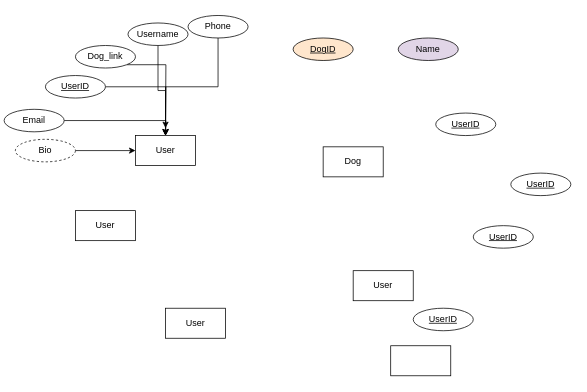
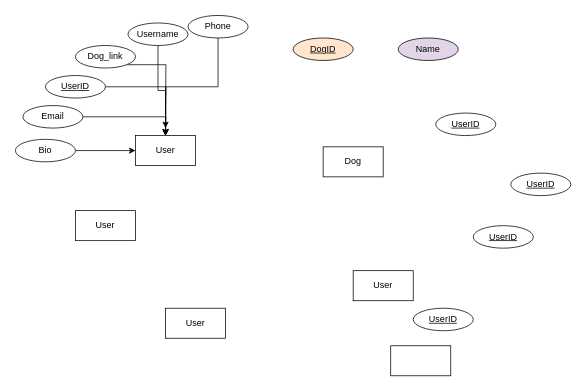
  <mxCell id="0" />
  <mxCell id="1" parent="0" />
  <mxCell id="2" value="User" style="rounded=0;whiteSpace=wrap;html=1;" vertex="1" parent="1"><mxGeometry x="180" y="180" width="80" height="40" as="geometry" /></mxCell>
  <mxCell id="3" value="User" style="rounded=0;whiteSpace=wrap;html=1;" vertex="1" parent="1"><mxGeometry x="100" y="280" width="80" height="40" as="geometry" /></mxCell>
  <mxCell id="4" value="User" style="rounded=0;whiteSpace=wrap;html=1;" vertex="1" parent="1"><mxGeometry x="220" y="410" width="80" height="40" as="geometry" /></mxCell>
  <mxCell id="5" value="User" style="rounded=0;whiteSpace=wrap;html=1;" vertex="1" parent="1"><mxGeometry x="470" y="360" width="80" height="40" as="geometry" /></mxCell>
  <mxCell id="6" value="" style="rounded=0;whiteSpace=wrap;html=1;" vertex="1" parent="1"><mxGeometry x="520" y="460" width="80" height="40" as="geometry" /></mxCell>
  <mxCell id="7" value="Dog" style="rounded=0;whiteSpace=wrap;html=1;" vertex="1" parent="1"><mxGeometry x="430" y="195" width="80" height="40" as="geometry" /></mxCell>
  <mxCell id="8" style="edgeStyle=orthogonalEdgeStyle;rounded=0;orthogonalLoop=1;jettySize=auto;html=1;exitX=1;exitY=0.5;exitDx=0;exitDy=0;" edge="1" parent="1" source="9"><mxGeometry relative="1" as="geometry"><mxPoint x="220" y="180" as="targetPoint" /></mxGeometry></mxCell>
  <mxCell id="9" value="&lt;u&gt;UserID&lt;/u&gt;" style="ellipse;whiteSpace=wrap;html=1;" vertex="1" parent="1"><mxGeometry x="60" y="100" width="80" height="30" as="geometry" /></mxCell>
  <mxCell id="10" style="edgeStyle=orthogonalEdgeStyle;rounded=0;orthogonalLoop=1;jettySize=auto;html=1;exitX=0.5;exitY=1;exitDx=0;exitDy=0;entryX=0.5;entryY=0;entryDx=0;entryDy=0;" edge="1" parent="1" source="11" target="2"><mxGeometry relative="1" as="geometry"><mxPoint x="220" y="150" as="targetPoint" /></mxGeometry></mxCell>
  <mxCell id="11" value="Username" style="ellipse;whiteSpace=wrap;html=1;" vertex="1" parent="1"><mxGeometry x="170" y="30" width="80" height="30" as="geometry" /></mxCell>
  <mxCell id="12" value="&lt;u&gt;UserID&lt;/u&gt;" style="ellipse;whiteSpace=wrap;html=1;" vertex="1" parent="1"><mxGeometry x="630" y="300" width="80" height="30" as="geometry" /></mxCell>
  <mxCell id="13" value="&lt;u&gt;UserID&lt;/u&gt;" style="ellipse;whiteSpace=wrap;html=1;" vertex="1" parent="1"><mxGeometry x="680" y="230" width="80" height="30" as="geometry" /></mxCell>
  <mxCell id="14" value="&lt;u&gt;UserID&lt;/u&gt;" style="ellipse;whiteSpace=wrap;html=1;" vertex="1" parent="1"><mxGeometry x="580" y="150" width="80" height="30" as="geometry" /></mxCell>
  <mxCell id="15" value="&lt;u&gt;UserID&lt;/u&gt;" style="ellipse;whiteSpace=wrap;html=1;" vertex="1" parent="1"><mxGeometry x="550" y="410" width="80" height="30" as="geometry" /></mxCell>
  <mxCell id="16" value="&lt;u&gt;DogID&lt;/u&gt;" style="ellipse;whiteSpace=wrap;html=1;fillColor=#ffe6cc;" vertex="1" parent="1"><mxGeometry x="390" y="50" width="80" height="30" as="geometry" /></mxCell>
  <mxCell id="17" style="edgeStyle=orthogonalEdgeStyle;rounded=0;orthogonalLoop=1;jettySize=auto;html=1;exitX=1;exitY=0.5;exitDx=0;exitDy=0;" edge="1" parent="1" source="18"><mxGeometry relative="1" as="geometry"><mxPoint x="220" y="180" as="targetPoint" /></mxGeometry></mxCell>
- <mxCell id="18" value="Email" style="ellipse;whiteSpace=wrap;html=1;" vertex="1" parent="1"><mxGeometry x="5" y="145" width="80" height="30" as="geometry" /></mxCell>
+ <mxCell id="18" value="Email" style="ellipse;whiteSpace=wrap;html=1;" vertex="1" parent="1"><mxGeometry x="30" y="140" width="80" height="30" as="geometry" /></mxCell>
  <mxCell id="19" style="edgeStyle=orthogonalEdgeStyle;rounded=0;orthogonalLoop=1;jettySize=auto;html=1;exitX=0.5;exitY=1;exitDx=0;exitDy=0;entryX=0.5;entryY=0;entryDx=0;entryDy=0;" edge="1" parent="1" source="20" target="2"><mxGeometry relative="1" as="geometry" /></mxCell>
  <mxCell id="20" value="Phone&lt;span style=&quot;color: rgba(0 , 0 , 0 , 0) ; font-family: monospace ; font-size: 0px&quot;&gt;%3CmxGraphModel%3E%3Croot%3E%3CmxCell%20id%3D%220%22%2F%3E%3CmxCell%20id%3D%221%22%20parent%3D%220%22%2F%3E%3CmxCell%20id%3D%222%22%20value%3D%22Username%22%20style%3D%22ellipse%3BwhiteSpace%3Dwrap%3Bhtml%3D1%3B%22%20vertex%3D%221%22%20parent%3D%221%22%3E%3CmxGeometry%20x%3D%22200%22%20y%3D%2280%22%20width%3D%2280%22%20height%3D%2230%22%20as%3D%22geometry%22%2F%3E%3C%2FmxCell%3E%3C%2Froot%3E%3C%2FmxGraphModel%3E&lt;/span&gt;" style="ellipse;whiteSpace=wrap;html=1;" vertex="1" parent="1"><mxGeometry x="250" y="20" width="80" height="30" as="geometry" /></mxCell>
  <mxCell id="21" style="edgeStyle=orthogonalEdgeStyle;rounded=0;orthogonalLoop=1;jettySize=auto;html=1;exitX=1;exitY=0.5;exitDx=0;exitDy=0;entryX=0;entryY=0.5;entryDx=0;entryDy=0;" edge="1" parent="1" source="22" target="2"><mxGeometry relative="1" as="geometry" /></mxCell>
- <mxCell id="22" value="Bio" style="ellipse;whiteSpace=wrap;html=1;dashed=1;" vertex="1" parent="1"><mxGeometry x="20" y="185" width="80" height="30" as="geometry" /></mxCell>
+ <mxCell id="22" value="Bio" style="ellipse;whiteSpace=wrap;html=1;" vertex="1" parent="1"><mxGeometry x="20" y="185" width="80" height="30" as="geometry" /></mxCell>
  <mxCell id="23" style="edgeStyle=orthogonalEdgeStyle;rounded=0;orthogonalLoop=1;jettySize=auto;html=1;exitX=1;exitY=1;exitDx=0;exitDy=0;" edge="1" parent="1" source="24"><mxGeometry relative="1" as="geometry"><mxPoint x="220" y="170" as="targetPoint" /></mxGeometry></mxCell>
  <mxCell id="24" value="Dog_link" style="ellipse;whiteSpace=wrap;html=1;" vertex="1" parent="1"><mxGeometry x="100" y="60" width="80" height="30" as="geometry" /></mxCell>
  <mxCell id="25" value="Name" style="ellipse;whiteSpace=wrap;html=1;fillColor=#e1d5e7;" vertex="1" parent="1"><mxGeometry x="530" y="50" width="80" height="30" as="geometry" /></mxCell>
